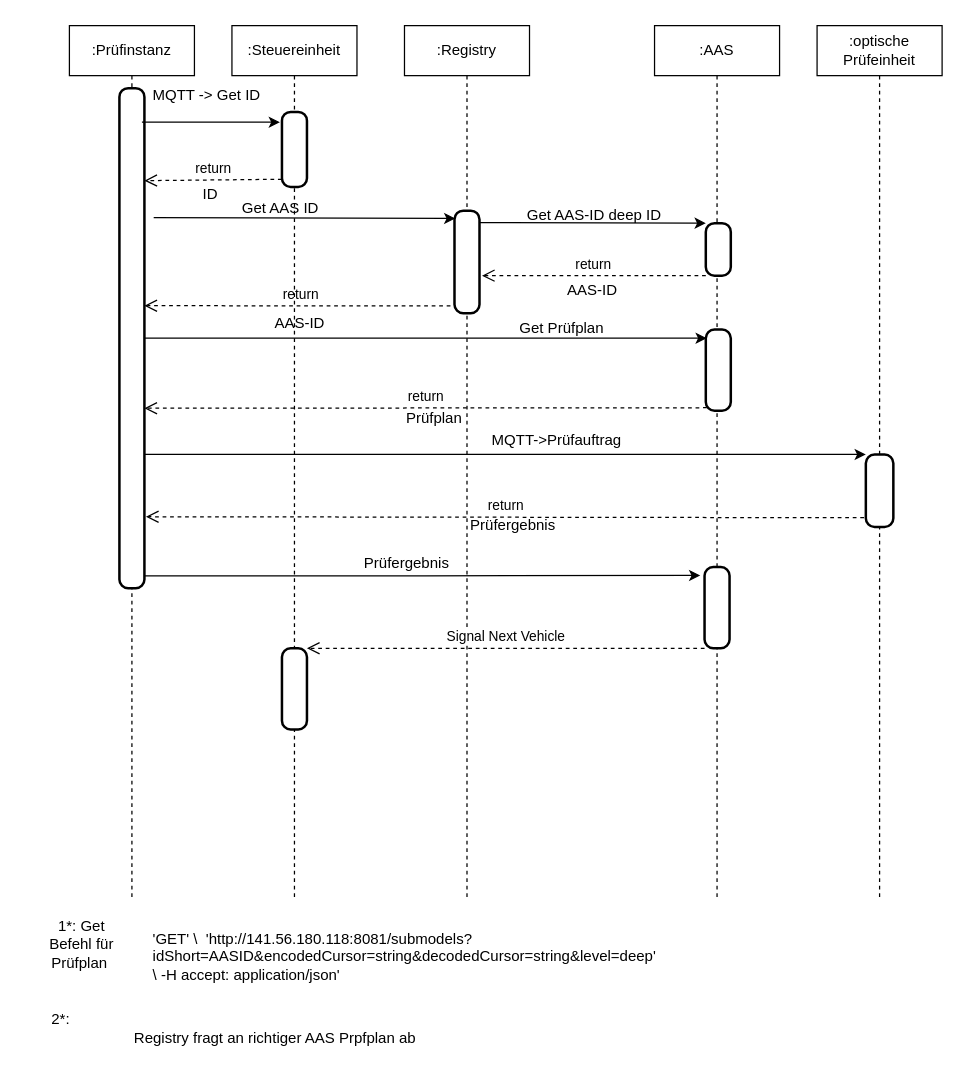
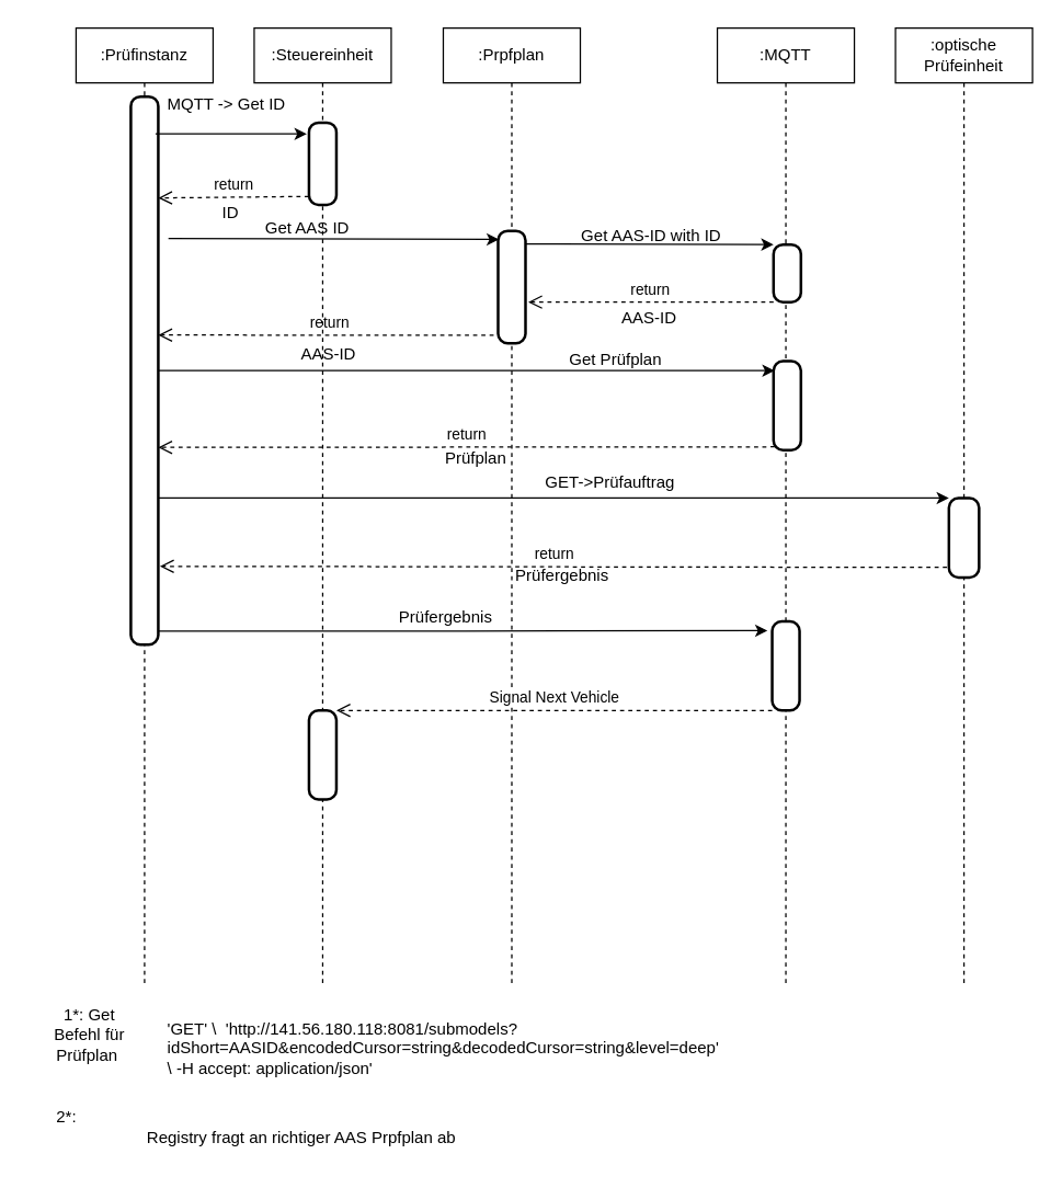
  <mxCell id="0" />
  <mxCell id="1" parent="0" />
- <mxCell id="2" value=":Registry" style="shape=umlLifeline;perimeter=lifelinePerimeter;whiteSpace=wrap;html=1;container=1;dropTarget=0;collapsible=0;recursiveResize=0;outlineConnect=0;portConstraint=eastwest;newEdgeStyle={&quot;curved&quot;:0,&quot;rounded&quot;:0};" vertex="1" parent="1"><mxGeometry x="323" y="20" width="100" height="700" as="geometry" /></mxCell>
+ <mxCell id="2" value=":Prpfplan" style="shape=umlLifeline;perimeter=lifelinePerimeter;whiteSpace=wrap;html=1;container=1;dropTarget=0;collapsible=0;recursiveResize=0;outlineConnect=0;portConstraint=eastwest;newEdgeStyle={&quot;curved&quot;:0,&quot;rounded&quot;:0};" vertex="1" parent="1"><mxGeometry x="323" y="20" width="100" height="700" as="geometry" /></mxCell>
  <mxCell id="3" value=":Prüfinstanz" style="shape=umlLifeline;perimeter=lifelinePerimeter;whiteSpace=wrap;html=1;container=1;dropTarget=0;collapsible=0;recursiveResize=0;outlineConnect=0;portConstraint=eastwest;newEdgeStyle={&quot;curved&quot;:0,&quot;rounded&quot;:0};" vertex="1" parent="1"><mxGeometry x="55" y="20" width="100" height="700" as="geometry" /></mxCell>
- <mxCell id="4" value=":AAS" style="shape=umlLifeline;perimeter=lifelinePerimeter;whiteSpace=wrap;html=1;container=1;dropTarget=0;collapsible=0;recursiveResize=0;outlineConnect=0;portConstraint=eastwest;newEdgeStyle={&quot;curved&quot;:0,&quot;rounded&quot;:0};" vertex="1" parent="1"><mxGeometry x="523" y="20" width="100" height="700" as="geometry" /></mxCell>
+ <mxCell id="4" value=":MQTT" style="shape=umlLifeline;perimeter=lifelinePerimeter;whiteSpace=wrap;html=1;container=1;dropTarget=0;collapsible=0;recursiveResize=0;outlineConnect=0;portConstraint=eastwest;newEdgeStyle={&quot;curved&quot;:0,&quot;rounded&quot;:0};" vertex="1" parent="1"><mxGeometry x="523" y="20" width="100" height="700" as="geometry" /></mxCell>
  <mxCell id="5" style="edgeStyle=orthogonalEdgeStyle;rounded=0;orthogonalLoop=1;jettySize=auto;html=1;exitX=1;exitY=0.5;exitDx=0;exitDy=0;entryX=0.04;entryY=0.107;entryDx=0;entryDy=0;entryPerimeter=0;" edge="1" parent="1" source="6" target="33"><mxGeometry relative="1" as="geometry" /></mxCell>
  <mxCell id="6" value="" style="rounded=1;whiteSpace=wrap;html=1;absoluteArcSize=1;arcSize=14;strokeWidth=2;" vertex="1" parent="1"><mxGeometry x="95" y="70" width="20" height="400" as="geometry" /></mxCell>
  <mxCell id="7" value="return" style="html=1;verticalAlign=bottom;endArrow=open;dashed=1;endSize=8;curved=0;rounded=0;exitX=0;exitY=1;exitDx=0;exitDy=0;" edge="1" parent="1" source="27"><mxGeometry relative="1" as="geometry"><mxPoint x="369" y="335.04" as="sourcePoint" /><mxPoint x="385" y="220" as="targetPoint" /></mxGeometry></mxCell>
  <mxCell id="8" value="return" style="html=1;verticalAlign=bottom;endArrow=open;dashed=1;endSize=8;curved=0;rounded=0;exitX=0.138;exitY=0.929;exitDx=0;exitDy=0;exitPerimeter=0;" edge="1" parent="1" source="11"><mxGeometry x="0.003" relative="1" as="geometry"><mxPoint x="563" y="282.5" as="sourcePoint" /><mxPoint x="115" y="244" as="targetPoint" /><mxPoint as="offset" /></mxGeometry></mxCell>
  <mxCell id="9" value="" style="endArrow=classic;html=1;rounded=0;exitX=1.371;exitY=0.259;exitDx=0;exitDy=0;entryX=0.033;entryY=0.076;entryDx=0;entryDy=0;entryPerimeter=0;exitPerimeter=0;" edge="1" parent="1" source="6" target="11"><mxGeometry width="50" height="50" relative="1" as="geometry"><mxPoint x="115" y="216.024" as="sourcePoint" /><mxPoint x="315" y="220" as="targetPoint" /></mxGeometry></mxCell>
  <mxCell id="10" value="" style="endArrow=classic;html=1;rounded=0;entryX=0;entryY=0;entryDx=0;entryDy=0;exitX=0.767;exitY=0.117;exitDx=0;exitDy=0;exitPerimeter=0;" edge="1" parent="1" source="11" target="27"><mxGeometry width="50" height="50" relative="1" as="geometry"><mxPoint x="373" y="234" as="sourcePoint" /><mxPoint x="515" y="240" as="targetPoint" /></mxGeometry></mxCell>
  <mxCell id="11" value="" style="rounded=1;whiteSpace=wrap;html=1;absoluteArcSize=1;arcSize=14;strokeWidth=2;" vertex="1" parent="1"><mxGeometry x="363" y="168" width="20" height="82" as="geometry" /></mxCell>
  <mxCell id="12" value="&lt;div&gt;'GET' \&lt;span style=&quot;background-color: initial;&quot;&gt;&amp;nbsp; 'http://141.56.180.118:8081/submodels?idShort=AASID&amp;amp;encodedCursor=string&amp;amp;decodedCursor=string&amp;amp;level=deep' \&lt;/span&gt;&lt;span style=&quot;background-color: initial;&quot;&gt;&amp;nbsp;-H accept: application/json'&lt;/span&gt;&lt;/div&gt;" style="text;html=1;align=left;verticalAlign=middle;whiteSpace=wrap;rounded=0;" vertex="1" parent="1"><mxGeometry x="120" y="750" width="303" height="30" as="geometry" /></mxCell>
  <mxCell id="13" value="Get AAS ID" style="text;html=1;align=center;verticalAlign=middle;whiteSpace=wrap;rounded=0;" vertex="1" parent="1"><mxGeometry x="179" y="156" width="90" height="20" as="geometry" /></mxCell>
  <mxCell id="14" value="1*: Get Befehl für Prüfplan&amp;nbsp;" style="text;html=1;align=center;verticalAlign=middle;whiteSpace=wrap;rounded=0;" vertex="1" parent="1"><mxGeometry x="35" y="740" width="60" height="30" as="geometry" /></mxCell>
- <mxCell id="15" value="Get AAS-ID deep ID" style="text;html=1;align=center;verticalAlign=middle;whiteSpace=wrap;rounded=0;" vertex="1" parent="1"><mxGeometry x="415" y="157" width="120" height="30" as="geometry" /></mxCell>
+ <mxCell id="15" value="Get AAS-ID with ID" style="text;html=1;align=center;verticalAlign=middle;whiteSpace=wrap;rounded=0;" vertex="1" parent="1"><mxGeometry x="415" y="157" width="120" height="30" as="geometry" /></mxCell>
  <mxCell id="16" value="2*:&amp;nbsp;" style="text;html=1;align=center;verticalAlign=middle;whiteSpace=wrap;rounded=0;" vertex="1" parent="1"><mxGeometry x="20" y="800" width="60" height="30" as="geometry" /></mxCell>
  <mxCell id="17" value="Registry fragt an richtiger AAS Prpfplan ab" style="text;html=1;align=left;verticalAlign=middle;whiteSpace=wrap;rounded=0;" vertex="1" parent="1"><mxGeometry x="105" y="815" width="300" height="30" as="geometry" /></mxCell>
  <mxCell id="18" value="AAS-ID" style="text;html=1;align=center;verticalAlign=middle;whiteSpace=wrap;rounded=0;" vertex="1" parent="1"><mxGeometry x="412" y="217" width="123" height="30" as="geometry" /></mxCell>
  <mxCell id="19" value="AAS-ID" style="text;html=1;align=center;verticalAlign=middle;whiteSpace=wrap;rounded=0;" vertex="1" parent="1"><mxGeometry x="191" y="243" width="97" height="30" as="geometry" /></mxCell>
  <mxCell id="20" value=":optische Prüfeinheit" style="shape=umlLifeline;perimeter=lifelinePerimeter;whiteSpace=wrap;html=1;container=1;dropTarget=0;collapsible=0;recursiveResize=0;outlineConnect=0;portConstraint=eastwest;newEdgeStyle={&quot;curved&quot;:0,&quot;rounded&quot;:0};" vertex="1" parent="1"><mxGeometry x="653" y="20" width="100" height="700" as="geometry" /></mxCell>
  <mxCell id="21" value="" style="endArrow=classic;html=1;rounded=0;entryX=0;entryY=0;entryDx=0;entryDy=0;" edge="1" parent="1" target="28"><mxGeometry width="50" height="50" relative="1" as="geometry"><mxPoint x="115" y="363" as="sourcePoint" /><mxPoint x="692" y="460.38" as="targetPoint" /><Array as="points" /></mxGeometry></mxCell>
- <mxCell id="22" value="MQTT-&amp;gt;Prüfauftrag" style="text;html=1;align=center;verticalAlign=middle;whiteSpace=wrap;rounded=0;" vertex="1" parent="1"><mxGeometry x="355" y="337" width="180" height="30" as="geometry" /></mxCell>
+ <mxCell id="22" value="GET-&amp;gt;Prüfauftrag" style="text;html=1;align=center;verticalAlign=middle;whiteSpace=wrap;rounded=0;" vertex="1" parent="1"><mxGeometry x="355" y="337" width="180" height="30" as="geometry" /></mxCell>
  <mxCell id="23" value="return" style="html=1;verticalAlign=bottom;endArrow=open;dashed=1;endSize=8;curved=0;rounded=0;entryX=1.062;entryY=0.857;entryDx=0;entryDy=0;entryPerimeter=0;exitX=-0.067;exitY=0.872;exitDx=0;exitDy=0;exitPerimeter=0;" edge="1" parent="1" source="28" target="6"><mxGeometry relative="1" as="geometry"><mxPoint x="692" y="478" as="sourcePoint" /><mxPoint x="111" y="479.66" as="targetPoint" /></mxGeometry></mxCell>
  <mxCell id="24" value="Prüfplan" style="text;html=1;align=center;verticalAlign=middle;whiteSpace=wrap;rounded=0;" vertex="1" parent="1"><mxGeometry x="282" y="319" width="130" height="30" as="geometry" /></mxCell>
  <mxCell id="25" value=":Steuereinheit" style="shape=umlLifeline;perimeter=lifelinePerimeter;whiteSpace=wrap;html=1;container=1;dropTarget=0;collapsible=0;recursiveResize=0;outlineConnect=0;portConstraint=eastwest;newEdgeStyle={&quot;curved&quot;:0,&quot;rounded&quot;:0};" vertex="1" parent="1"><mxGeometry x="185" y="20" width="100" height="700" as="geometry" /></mxCell>
  <mxCell id="26" value="" style="rounded=1;whiteSpace=wrap;html=1;absoluteArcSize=1;arcSize=14;strokeWidth=2;" vertex="1" parent="1"><mxGeometry x="225" y="89" width="20" height="60" as="geometry" /></mxCell>
  <mxCell id="27" value="" style="rounded=1;whiteSpace=wrap;html=1;absoluteArcSize=1;arcSize=14;strokeWidth=2;" vertex="1" parent="1"><mxGeometry x="564" y="178" width="20" height="42" as="geometry" /></mxCell>
  <mxCell id="28" value="" style="rounded=1;whiteSpace=wrap;html=1;absoluteArcSize=1;arcSize=14;strokeWidth=2;" vertex="1" parent="1"><mxGeometry x="692" y="363" width="22" height="58" as="geometry" /></mxCell>
  <mxCell id="29" value="" style="endArrow=classic;html=1;rounded=0;entryX=-0.081;entryY=0.137;entryDx=0;entryDy=0;exitX=0.9;exitY=0.139;exitDx=0;exitDy=0;exitPerimeter=0;entryPerimeter=0;" edge="1" parent="1" target="26"><mxGeometry width="50" height="50" relative="1" as="geometry"><mxPoint x="113" y="97.256" as="sourcePoint" /><mxPoint x="225" y="97.5" as="targetPoint" /></mxGeometry></mxCell>
  <mxCell id="30" value="MQTT -&amp;gt; Get ID" style="text;html=1;align=center;verticalAlign=middle;whiteSpace=wrap;rounded=0;" vertex="1" parent="1"><mxGeometry x="115" y="61" width="100" height="30" as="geometry" /></mxCell>
  <mxCell id="31" value="return" style="html=1;verticalAlign=bottom;endArrow=open;dashed=1;endSize=8;curved=0;rounded=0;exitX=-0.01;exitY=0.898;exitDx=0;exitDy=0;exitPerimeter=0;" edge="1" parent="1" source="26"><mxGeometry relative="1" as="geometry"><mxPoint x="219" y="175.65" as="sourcePoint" /><mxPoint x="115" y="144" as="targetPoint" /></mxGeometry></mxCell>
  <mxCell id="32" value="ID" style="text;html=1;align=center;verticalAlign=middle;whiteSpace=wrap;rounded=0;" vertex="1" parent="1"><mxGeometry x="138" y="140" width="60" height="30" as="geometry" /></mxCell>
  <mxCell id="33" value="" style="rounded=1;whiteSpace=wrap;html=1;absoluteArcSize=1;arcSize=14;strokeWidth=2;" vertex="1" parent="1"><mxGeometry x="564" y="263" width="20" height="65" as="geometry" /></mxCell>
  <mxCell id="34" value="Get Prüfplan" style="text;html=1;align=center;verticalAlign=middle;whiteSpace=wrap;rounded=0;" vertex="1" parent="1"><mxGeometry x="405" y="247" width="88" height="30" as="geometry" /></mxCell>
  <mxCell id="35" value="return" style="html=1;verticalAlign=bottom;endArrow=open;dashed=1;endSize=8;curved=0;rounded=0;exitX=0.04;exitY=0.871;exitDx=0;exitDy=0;exitPerimeter=0;" edge="1" parent="1"><mxGeometry relative="1" as="geometry"><mxPoint x="564.8" y="325.615" as="sourcePoint" /><mxPoint x="115" y="326" as="targetPoint" /></mxGeometry></mxCell>
  <mxCell id="36" value="Prüfergebnis" style="text;html=1;align=center;verticalAlign=middle;whiteSpace=wrap;rounded=0;" vertex="1" parent="1"><mxGeometry x="380" y="405" width="60" height="30" as="geometry" /></mxCell>
  <mxCell id="37" value="" style="rounded=1;whiteSpace=wrap;html=1;absoluteArcSize=1;arcSize=14;strokeWidth=2;" vertex="1" parent="1"><mxGeometry x="563" y="453" width="20" height="65" as="geometry" /></mxCell>
  <mxCell id="38" style="edgeStyle=orthogonalEdgeStyle;rounded=0;orthogonalLoop=1;jettySize=auto;html=1;exitX=1.014;exitY=0.975;exitDx=0;exitDy=0;entryX=-0.171;entryY=0.104;entryDx=0;entryDy=0;exitPerimeter=0;entryPerimeter=0;" edge="1" parent="1" source="6" target="37"><mxGeometry relative="1" as="geometry"><mxPoint x="128" y="467.74" as="sourcePoint" /><mxPoint x="574" y="466.74" as="targetPoint" /></mxGeometry></mxCell>
  <mxCell id="39" value="Prüfergebnis" style="text;html=1;align=center;verticalAlign=middle;whiteSpace=wrap;rounded=0;" vertex="1" parent="1"><mxGeometry x="295" y="435" width="60" height="30" as="geometry" /></mxCell>
  <mxCell id="40" value="" style="rounded=1;whiteSpace=wrap;html=1;absoluteArcSize=1;arcSize=14;strokeWidth=2;" vertex="1" parent="1"><mxGeometry x="225" y="518" width="20" height="65" as="geometry" /></mxCell>
  <mxCell id="41" value="Signal Next Vehicle" style="html=1;verticalAlign=bottom;endArrow=open;dashed=1;endSize=8;curved=0;rounded=0;entryX=1;entryY=0;entryDx=0;entryDy=0;exitX=0;exitY=1;exitDx=0;exitDy=0;" edge="1" parent="1" source="37" target="40"><mxGeometry relative="1" as="geometry"><mxPoint x="640" y="571" as="sourcePoint" /><mxPoint x="65" y="570" as="targetPoint" /></mxGeometry></mxCell>
